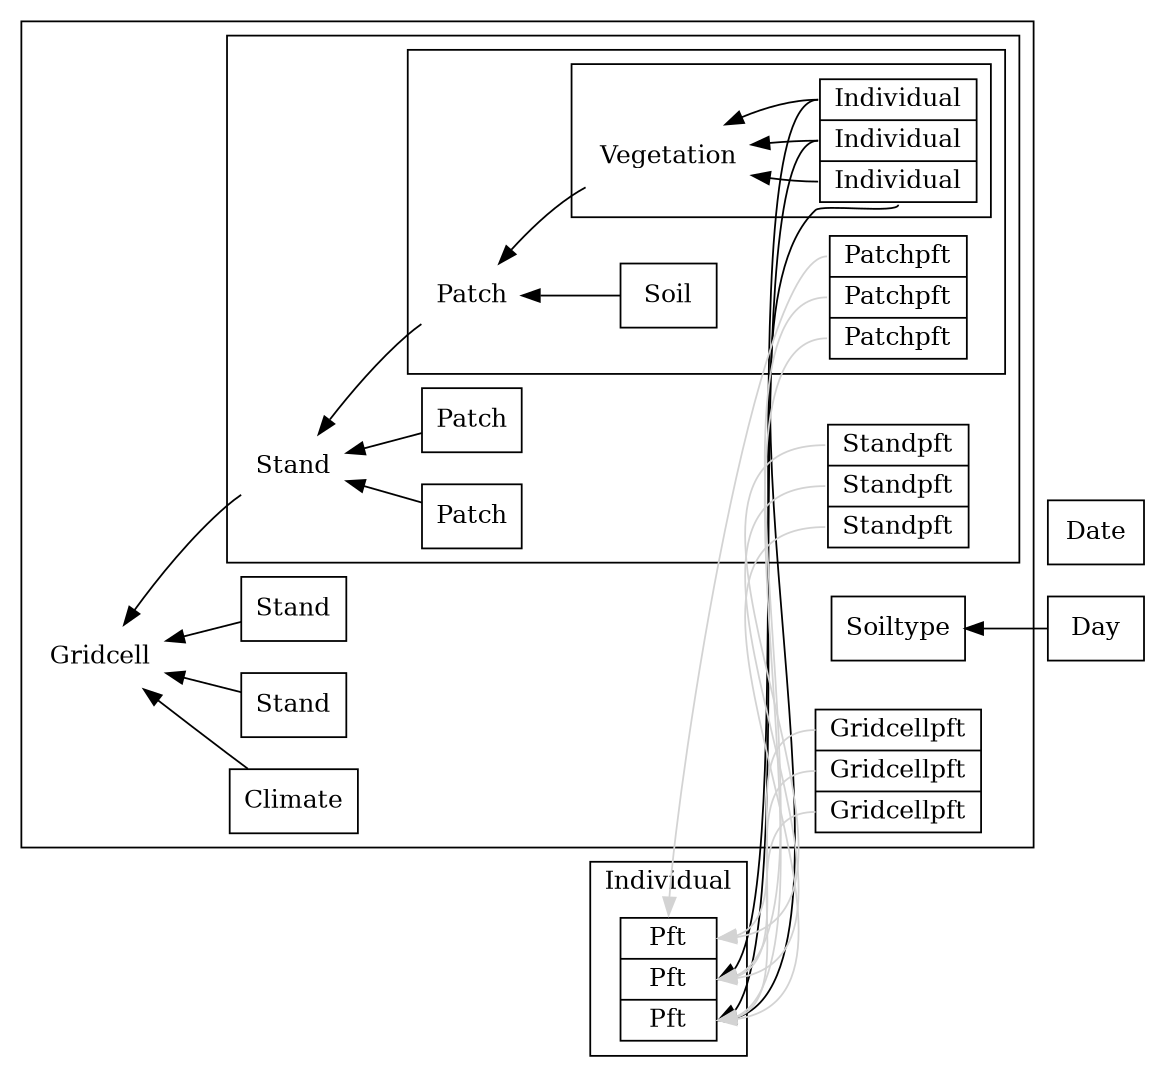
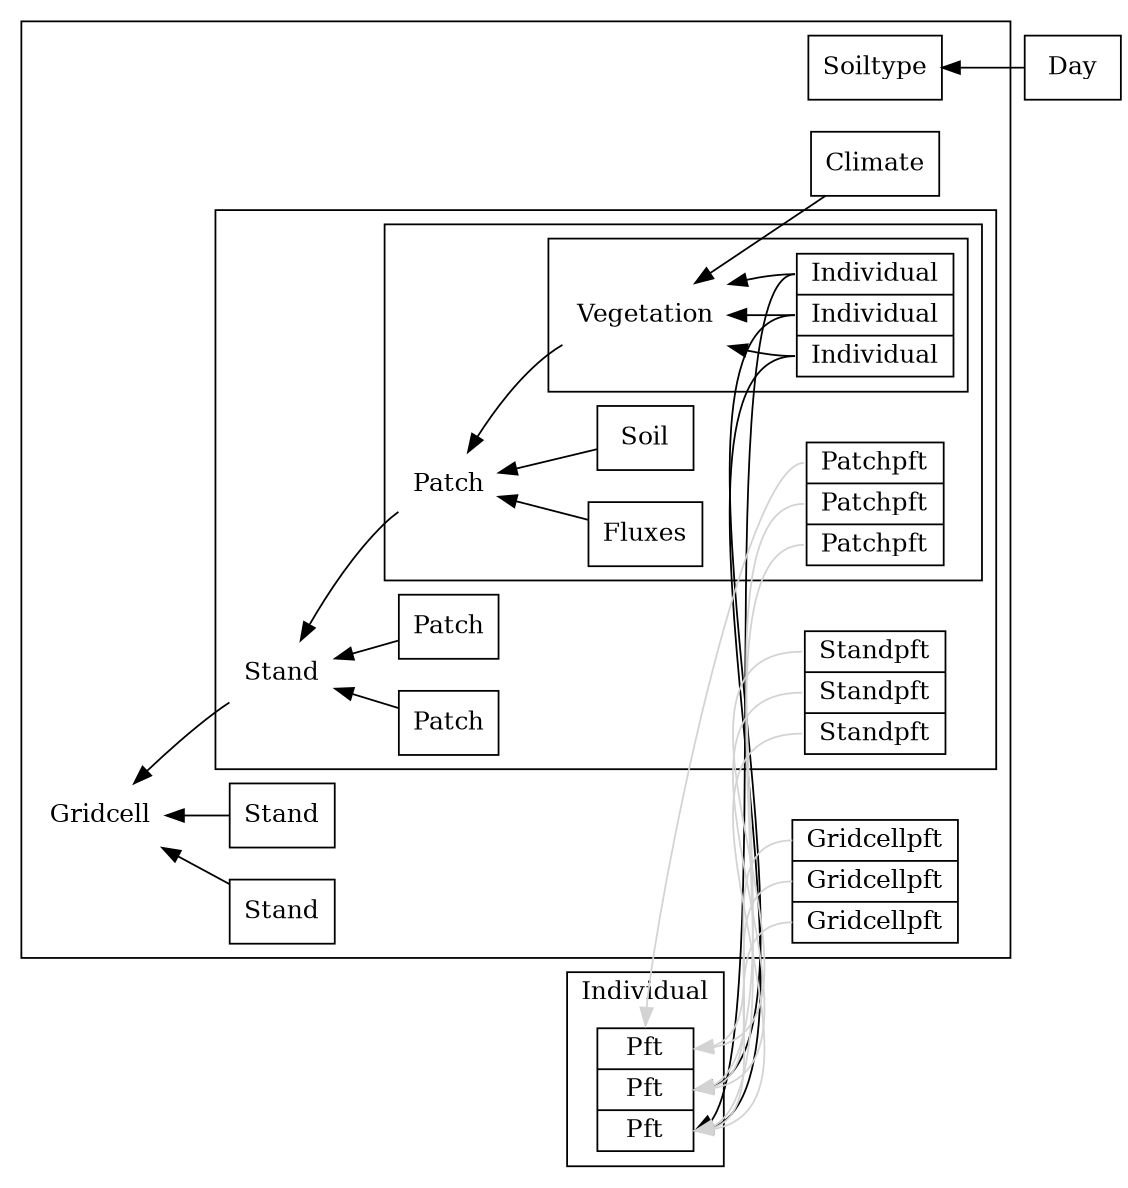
  digraph {
    rankdir=RL
    node [shape=box]
    Vegetation [shape=plaintext]
    n2 [label="<f0>Individual | <f1> Individual | <f2> Individual" shape=record]
    n3 [label=Patch shape=plaintext]
    Soil
    n5 [label="<f0>Patchpft | <f1> Patchpft | <f2> Patchpft" shape=record]
+   Fluxes
    Stand [shape=plaintext]
    n8 [label="<f0>Standpft | <f1> Standpft | <f2> Standpft" shape=record]
    n9 [label=Patch]
    n10 [label=Patch]
    Gridcell [shape=plaintext]
    Soiltype
    Climate
    n14 [label=Stand]
    n15 [label=Stand]
    n16 [label="<f0>Gridcellpft | <f1> Gridcellpft | <f2> Gridcellpft" shape=record]
    n17 [label="<f0>Pft | <f1> Pft | <f2> Pft" shape=record]
    Day
-   Date
    subgraph cluster_1 {
      Gridcell
      Soiltype
      Climate
      n14
      n15
      n16
      subgraph cluster_2 {
        Stand
        n8
        n9
        n10
        subgraph cluster_3 {
          n3
          Soil
          n5
+         Fluxes
          subgraph cluster_4 {
            Vegetation
            n2
          }
        }
      }
    }
    subgraph cluster_5 {
      label=Individual
      n17
    }
    Vegetation -> n3
    n2 -> Vegetation [tailport=f0]
    n2 -> Vegetation [tailport=f1]
    n2 -> Vegetation [tailport=f2]
    n2 -> n17 [headport=f2 tailport=f0]
    n2 -> n17 [headport=f1 tailport=f1]
    n2 -> n17 [headport=f2 tailport=f2]
    n3 -> Stand
    Soil -> n3
    n5 -> n17 [color=lightgray headport=f0 tailport=f0]
    n5 -> n17 [color=lightgray headport=f1 tailport=f1]
    n5 -> n17 [color=lightgray headport=f2 tailport=f2]
+   Fluxes -> n3
    Stand -> Gridcell
    n8 -> n17 [color=lightgray headport=f0 tailport=f0]
    n8 -> n17 [color=lightgray headport=f1 tailport=f1]
    n8 -> n17 [color=lightgray headport=f2 tailport=f2]
    n9 -> Stand
    n10 -> Stand
-   Climate -> Gridcell
+   Climate -> Vegetation
    n14 -> Gridcell
    n15 -> Gridcell
    n16 -> n17 [color=lightgray headport=f0 tailport=f0]
    n16 -> n17 [color=lightgray headport=f1 tailport=f1]
    n16 -> n17 [color=lightgray headport=f2 tailport=f2]
    Day -> Soiltype
  }
